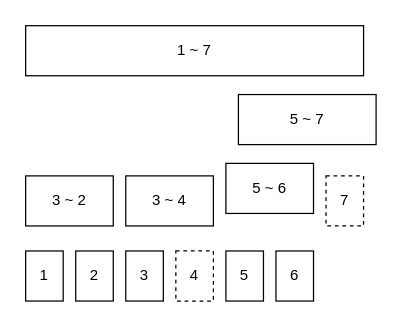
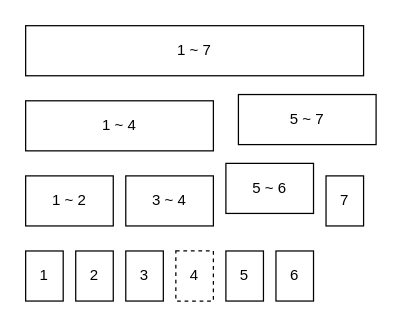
  <mxCell id="0" />
  <mxCell id="1" parent="0" />
  <mxCell id="2" value="1 ~ 7" style="rounded=0;whiteSpace=wrap;html=1;" vertex="1" parent="1"><mxGeometry x="20" y="20" width="270" height="40" as="geometry" /></mxCell>
+ <mxCell id="3" value="1 ~ 4" style="rounded=0;whiteSpace=wrap;html=1;" vertex="1" parent="1"><mxGeometry x="20" y="80" width="150" height="40" as="geometry" /></mxCell>
  <mxCell id="4" value="5 ~ 7" style="rounded=0;whiteSpace=wrap;html=1;" vertex="1" parent="1"><mxGeometry x="190" y="75" width="110" height="40" as="geometry" /></mxCell>
- <mxCell id="5" value="3 ~ 2" style="rounded=0;whiteSpace=wrap;html=1;" vertex="1" parent="1"><mxGeometry x="20" y="140" width="70" height="40" as="geometry" /></mxCell>
+ <mxCell id="5" value="1 ~ 2" style="rounded=0;whiteSpace=wrap;html=1;" vertex="1" parent="1"><mxGeometry x="20" y="140" width="70" height="40" as="geometry" /></mxCell>
  <mxCell id="6" value="3 ~ 4" style="rounded=0;whiteSpace=wrap;html=1;" vertex="1" parent="1"><mxGeometry x="100" y="140" width="70" height="40" as="geometry" /></mxCell>
  <mxCell id="7" value="5 ~ 6" style="rounded=0;whiteSpace=wrap;html=1;" vertex="1" parent="1"><mxGeometry x="180" y="130" width="70" height="40" as="geometry" /></mxCell>
- <mxCell id="8" value="7" style="rounded=0;whiteSpace=wrap;html=1;dashed=1;" vertex="1" parent="1"><mxGeometry x="260" y="140" width="30" height="40" as="geometry" /></mxCell>
+ <mxCell id="8" value="7" style="rounded=0;whiteSpace=wrap;html=1;" vertex="1" parent="1"><mxGeometry x="260" y="140" width="30" height="40" as="geometry" /></mxCell>
  <mxCell id="9" value="1" style="rounded=0;whiteSpace=wrap;html=1;" vertex="1" parent="1"><mxGeometry x="20" y="200" width="30" height="40" as="geometry" /></mxCell>
  <mxCell id="10" value="2" style="rounded=0;whiteSpace=wrap;html=1;" vertex="1" parent="1"><mxGeometry x="60" y="200" width="30" height="40" as="geometry" /></mxCell>
  <mxCell id="11" value="3" style="rounded=0;whiteSpace=wrap;html=1;" vertex="1" parent="1"><mxGeometry x="100" y="200" width="30" height="40" as="geometry" /></mxCell>
  <mxCell id="12" value="4" style="rounded=0;whiteSpace=wrap;html=1;dashed=1;" vertex="1" parent="1"><mxGeometry x="140" y="200" width="30" height="40" as="geometry" /></mxCell>
  <mxCell id="13" value="5" style="rounded=0;whiteSpace=wrap;html=1;" vertex="1" parent="1"><mxGeometry x="180" y="200" width="30" height="40" as="geometry" /></mxCell>
  <mxCell id="14" value="6" style="rounded=0;whiteSpace=wrap;html=1;" vertex="1" parent="1"><mxGeometry x="220" y="200" width="30" height="40" as="geometry" /></mxCell>
